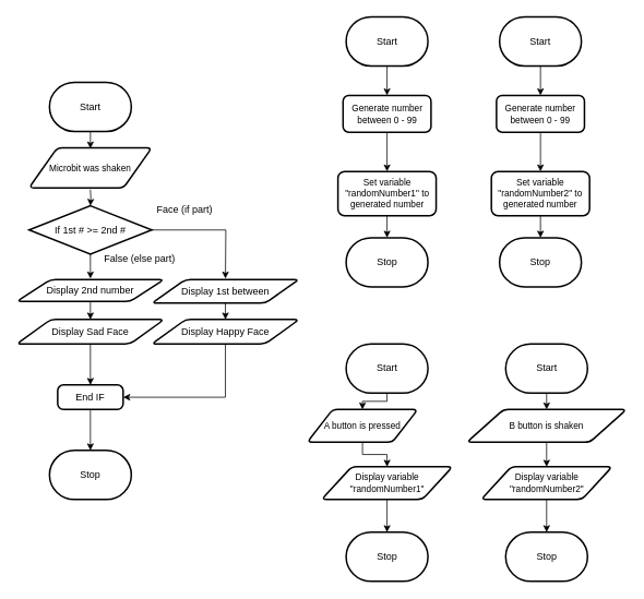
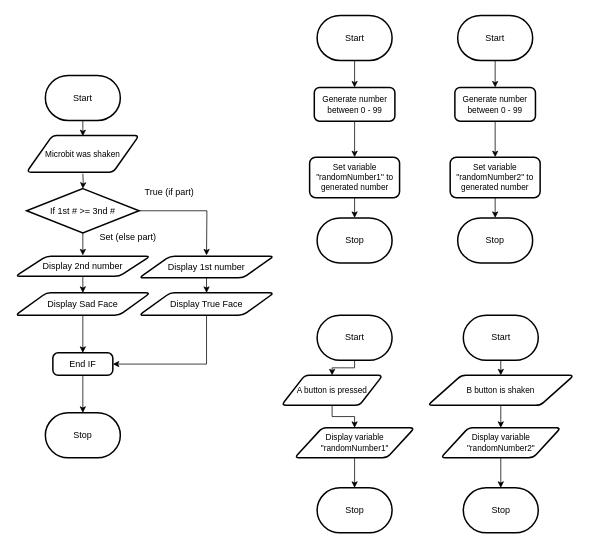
  <mxCell id="0" />
  <mxCell id="1" parent="0" />
  <mxCell id="2" style="edgeStyle=orthogonalEdgeStyle;html=1;rounded=0;entryX=0.5;entryY=0;entryDx=0;entryDy=0;" parent="1" source="3" edge="1"><mxGeometry relative="1" as="geometry"><mxPoint x="110" y="181" as="targetPoint" /></mxGeometry></mxCell>
  <mxCell id="3" value="Start" style="strokeWidth=2;html=1;shape=mxgraph.flowchart.terminator;whiteSpace=wrap;" parent="1" vertex="1"><mxGeometry x="60" y="100" width="100" height="60" as="geometry" /></mxCell>
  <mxCell id="4" value="Stop" style="strokeWidth=2;html=1;shape=mxgraph.flowchart.terminator;whiteSpace=wrap;" parent="1" vertex="1"><mxGeometry x="60" y="550" width="100" height="60" as="geometry" /></mxCell>
  <mxCell id="5" style="edgeStyle=orthogonalEdgeStyle;html=1;exitX=1;exitY=0.5;exitDx=0;exitDy=0;exitPerimeter=0;entryX=0.5;entryY=0;entryDx=0;entryDy=0;rounded=0;" edge="1" parent="1" source="7"><mxGeometry relative="1" as="geometry"><mxPoint x="275" y="340" as="targetPoint" /></mxGeometry></mxCell>
  <mxCell id="6" style="edgeStyle=orthogonalEdgeStyle;shape=connector;rounded=0;html=1;exitX=0.5;exitY=1;exitDx=0;exitDy=0;exitPerimeter=0;entryX=0.5;entryY=0;entryDx=0;entryDy=0;labelBackgroundColor=default;strokeColor=default;fontFamily=Helvetica;fontSize=11;fontColor=default;endArrow=classic;" edge="1" parent="1" source="7"><mxGeometry relative="1" as="geometry"><mxPoint x="110" y="340" as="targetPoint" /></mxGeometry></mxCell>
- <mxCell id="7" value="If 1st # &amp;gt;= 2nd #" style="strokeWidth=2;html=1;shape=mxgraph.flowchart.decision;whiteSpace=wrap;fillColor=none;" vertex="1" parent="1"><mxGeometry x="35" y="251" width="150" height="59" as="geometry" /></mxCell>
+ <mxCell id="7" value="If 1st # &amp;gt;= 3nd #" style="strokeWidth=2;html=1;shape=mxgraph.flowchart.decision;whiteSpace=wrap;fillColor=none;" vertex="1" parent="1"><mxGeometry x="35" y="251" width="150" height="59" as="geometry" /></mxCell>
  <mxCell id="8" style="edgeStyle=orthogonalEdgeStyle;shape=connector;rounded=0;html=1;exitX=0.5;exitY=1;exitDx=0;exitDy=0;entryX=0.5;entryY=0;entryDx=0;entryDy=0;entryPerimeter=0;labelBackgroundColor=default;strokeColor=default;fontFamily=Helvetica;fontSize=11;fontColor=default;endArrow=classic;" edge="1" parent="1" source="9" target="4"><mxGeometry relative="1" as="geometry" /></mxCell>
  <mxCell id="9" value="End IF" style="rounded=1;whiteSpace=wrap;html=1;absoluteArcSize=1;arcSize=14;strokeWidth=2;fillColor=none;" vertex="1" parent="1"><mxGeometry x="70" y="470" width="80" height="30" as="geometry" /></mxCell>
- <mxCell id="10" value="Face (if part)" style="text;html=1;align=center;verticalAlign=middle;resizable=0;points=[];autosize=1;strokeColor=none;fillColor=none;" vertex="1" parent="1"><mxGeometry x="180" y="241" width="90" height="30" as="geometry" /></mxCell>
+ <mxCell id="10" value="True (if part)" style="text;html=1;align=center;verticalAlign=middle;resizable=0;points=[];autosize=1;strokeColor=none;fillColor=none;" vertex="1" parent="1"><mxGeometry x="180" y="241" width="90" height="30" as="geometry" /></mxCell>
  <mxCell id="11" style="edgeStyle=orthogonalEdgeStyle;shape=connector;rounded=0;html=1;exitX=0.5;exitY=1;exitDx=0;exitDy=0;entryX=0.5;entryY=0;entryDx=0;entryDy=0;entryPerimeter=0;labelBackgroundColor=default;strokeColor=default;fontFamily=Helvetica;fontSize=11;fontColor=default;endArrow=classic;" edge="1" parent="1" target="7"><mxGeometry relative="1" as="geometry"><mxPoint x="110" y="231" as="sourcePoint" /></mxGeometry></mxCell>
- <mxCell id="12" value="False (else part)" style="text;html=1;align=center;verticalAlign=middle;resizable=0;points=[];autosize=1;strokeColor=none;fillColor=none;" vertex="1" parent="1"><mxGeometry x="115" y="301" width="110" height="30" as="geometry" /></mxCell>
+ <mxCell id="12" value="Set (else part)" style="text;html=1;align=center;verticalAlign=middle;resizable=0;points=[];autosize=1;strokeColor=none;fillColor=none;" vertex="1" parent="1"><mxGeometry x="115" y="301" width="110" height="30" as="geometry" /></mxCell>
  <mxCell id="13" style="edgeStyle=orthogonalEdgeStyle;shape=connector;rounded=0;html=1;exitX=0.5;exitY=1;exitDx=0;exitDy=0;exitPerimeter=0;entryX=0.5;entryY=0;entryDx=0;entryDy=0;labelBackgroundColor=default;strokeColor=default;fontFamily=Helvetica;fontSize=11;fontColor=default;endArrow=classic;" edge="1" parent="1" source="14" target="39"><mxGeometry relative="1" as="geometry"><mxPoint x="472.5" y="101" as="targetPoint" /></mxGeometry></mxCell>
  <mxCell id="14" value="Start" style="strokeWidth=2;html=1;shape=mxgraph.flowchart.terminator;whiteSpace=wrap;" vertex="1" parent="1"><mxGeometry x="422.5" y="20" width="100" height="60" as="geometry" /></mxCell>
  <mxCell id="15" value="Stop" style="strokeWidth=2;html=1;shape=mxgraph.flowchart.terminator;whiteSpace=wrap;" vertex="1" parent="1"><mxGeometry x="422.5" y="290" width="100" height="60" as="geometry" /></mxCell>
  <mxCell id="16" style="edgeStyle=orthogonalEdgeStyle;shape=connector;rounded=0;html=1;exitX=0.5;exitY=1;exitDx=0;exitDy=0;entryX=0.5;entryY=0;entryDx=0;entryDy=0;labelBackgroundColor=default;strokeColor=default;fontFamily=Helvetica;fontSize=11;fontColor=default;endArrow=classic;" edge="1" parent="1" source="39" target="18"><mxGeometry relative="1" as="geometry"><mxPoint x="472.5" y="191" as="sourcePoint" /></mxGeometry></mxCell>
  <mxCell id="17" style="edgeStyle=orthogonalEdgeStyle;shape=connector;rounded=0;html=1;exitX=0.5;exitY=1;exitDx=0;exitDy=0;entryX=0.5;entryY=0;entryDx=0;entryDy=0;entryPerimeter=0;labelBackgroundColor=default;strokeColor=default;fontFamily=Helvetica;fontSize=11;fontColor=default;endArrow=classic;" edge="1" parent="1" source="18" target="15"><mxGeometry relative="1" as="geometry" /></mxCell>
  <mxCell id="18" value="Set variable &quot;randomNumber1&quot; to generated number" style="rounded=1;whiteSpace=wrap;html=1;shadow=0;strokeWidth=2;fontFamily=Helvetica;fontSize=11;fontColor=default;fillColor=none;" vertex="1" parent="1"><mxGeometry x="412.5" y="209" width="120" height="54" as="geometry" /></mxCell>
  <mxCell id="19" style="edgeStyle=orthogonalEdgeStyle;shape=connector;rounded=0;html=1;exitX=0.5;exitY=1;exitDx=0;exitDy=0;exitPerimeter=0;entryX=0.5;entryY=0;entryDx=0;entryDy=0;labelBackgroundColor=default;strokeColor=default;fontFamily=Helvetica;fontSize=11;fontColor=default;endArrow=classic;" edge="1" parent="1" source="20" target="32"><mxGeometry relative="1" as="geometry" /></mxCell>
  <mxCell id="20" value="Start" style="strokeWidth=2;html=1;shape=mxgraph.flowchart.terminator;whiteSpace=wrap;" vertex="1" parent="1"><mxGeometry x="422.5" y="420" width="100" height="60" as="geometry" /></mxCell>
  <mxCell id="21" value="Stop" style="strokeWidth=2;html=1;shape=mxgraph.flowchart.terminator;whiteSpace=wrap;" vertex="1" parent="1"><mxGeometry x="422.5" y="650" width="100" height="60" as="geometry" /></mxCell>
  <mxCell id="22" style="edgeStyle=orthogonalEdgeStyle;shape=connector;rounded=0;html=1;exitX=0.5;exitY=1;exitDx=0;exitDy=0;entryX=0.5;entryY=0;entryDx=0;entryDy=0;labelBackgroundColor=default;strokeColor=default;fontFamily=Helvetica;fontSize=11;fontColor=default;endArrow=classic;" edge="1" parent="1" source="23" target="29"><mxGeometry relative="1" as="geometry" /></mxCell>
- <mxCell id="23" value="&lt;span style=&quot;font-size: 12px;&quot;&gt;Display 1st between&lt;/span&gt;" style="shape=parallelogram;html=1;strokeWidth=2;perimeter=parallelogramPerimeter;whiteSpace=wrap;rounded=1;arcSize=12;size=0.23;shadow=0;fontFamily=Helvetica;fontSize=11;fontColor=default;fillColor=none;" vertex="1" parent="1"><mxGeometry x="185" y="341" width="180" height="29" as="geometry" /></mxCell>
+ <mxCell id="23" value="&lt;span style=&quot;font-size: 12px;&quot;&gt;Display 1st number&lt;/span&gt;" style="shape=parallelogram;html=1;strokeWidth=2;perimeter=parallelogramPerimeter;whiteSpace=wrap;rounded=1;arcSize=12;size=0.23;shadow=0;fontFamily=Helvetica;fontSize=11;fontColor=default;fillColor=none;" vertex="1" parent="1"><mxGeometry x="185" y="341" width="180" height="29" as="geometry" /></mxCell>
  <mxCell id="24" style="edgeStyle=orthogonalEdgeStyle;shape=connector;rounded=0;html=1;exitX=0.5;exitY=1;exitDx=0;exitDy=0;entryX=0.5;entryY=0;entryDx=0;entryDy=0;labelBackgroundColor=default;strokeColor=default;fontFamily=Helvetica;fontSize=11;fontColor=default;endArrow=classic;" edge="1" parent="1" source="25" target="27"><mxGeometry relative="1" as="geometry" /></mxCell>
  <mxCell id="25" value="&lt;span style=&quot;font-size: 12px;&quot;&gt;Display 2nd number&lt;/span&gt;" style="shape=parallelogram;html=1;strokeWidth=2;perimeter=parallelogramPerimeter;whiteSpace=wrap;rounded=1;arcSize=12;size=0.23;shadow=0;fontFamily=Helvetica;fontSize=11;fontColor=default;fillColor=none;" vertex="1" parent="1"><mxGeometry x="20" y="341" width="180" height="27" as="geometry" /></mxCell>
  <mxCell id="26" style="edgeStyle=orthogonalEdgeStyle;shape=connector;rounded=0;html=1;exitX=0.5;exitY=1;exitDx=0;exitDy=0;entryX=0.5;entryY=0;entryDx=0;entryDy=0;labelBackgroundColor=default;strokeColor=default;fontFamily=Helvetica;fontSize=11;fontColor=default;endArrow=classic;" edge="1" parent="1" source="27" target="9"><mxGeometry relative="1" as="geometry" /></mxCell>
  <mxCell id="27" value="&lt;span style=&quot;font-size: 12px;&quot;&gt;Display Sad Face&lt;/span&gt;" style="shape=parallelogram;html=1;strokeWidth=2;perimeter=parallelogramPerimeter;whiteSpace=wrap;rounded=1;arcSize=12;size=0.23;shadow=0;fontFamily=Helvetica;fontSize=11;fontColor=default;fillColor=none;" vertex="1" parent="1"><mxGeometry x="20" y="390" width="180" height="30" as="geometry" /></mxCell>
  <mxCell id="28" style="edgeStyle=orthogonalEdgeStyle;shape=connector;rounded=0;html=1;exitX=0.5;exitY=1;exitDx=0;exitDy=0;entryX=1;entryY=0.5;entryDx=0;entryDy=0;labelBackgroundColor=default;strokeColor=default;fontFamily=Helvetica;fontSize=11;fontColor=default;endArrow=classic;" edge="1" parent="1" source="29" target="9"><mxGeometry relative="1" as="geometry" /></mxCell>
- <mxCell id="29" value="&lt;span style=&quot;font-size: 12px;&quot;&gt;Display Happy Face&lt;/span&gt;" style="shape=parallelogram;html=1;strokeWidth=2;perimeter=parallelogramPerimeter;whiteSpace=wrap;rounded=1;arcSize=12;size=0.23;shadow=0;fontFamily=Helvetica;fontSize=11;fontColor=default;fillColor=none;" vertex="1" parent="1"><mxGeometry x="185" y="390" width="180" height="30" as="geometry" /></mxCell>
+ <mxCell id="29" value="&lt;span style=&quot;font-size: 12px;&quot;&gt;Display True Face&lt;/span&gt;" style="shape=parallelogram;html=1;strokeWidth=2;perimeter=parallelogramPerimeter;whiteSpace=wrap;rounded=1;arcSize=12;size=0.23;shadow=0;fontFamily=Helvetica;fontSize=11;fontColor=default;fillColor=none;" vertex="1" parent="1"><mxGeometry x="185" y="390" width="180" height="30" as="geometry" /></mxCell>
  <mxCell id="30" value="Microbit was shaken" style="shape=parallelogram;html=1;strokeWidth=2;perimeter=parallelogramPerimeter;whiteSpace=wrap;rounded=1;arcSize=12;size=0.23;shadow=0;fontFamily=Helvetica;fontSize=11;fontColor=default;fillColor=none;" vertex="1" parent="1"><mxGeometry x="35" y="180" width="150" height="49" as="geometry" /></mxCell>
  <mxCell id="31" style="edgeStyle=orthogonalEdgeStyle;shape=connector;rounded=0;html=1;exitX=0.5;exitY=1;exitDx=0;exitDy=0;entryX=0.5;entryY=0;entryDx=0;entryDy=0;labelBackgroundColor=default;strokeColor=default;fontFamily=Helvetica;fontSize=11;fontColor=default;endArrow=classic;" edge="1" parent="1" source="32" target="42"><mxGeometry relative="1" as="geometry" /></mxCell>
  <mxCell id="32" value="A button is pressed" style="shape=parallelogram;html=1;strokeWidth=2;perimeter=parallelogramPerimeter;whiteSpace=wrap;rounded=1;arcSize=12;size=0.23;shadow=0;fontFamily=Helvetica;fontSize=11;fontColor=default;fillColor=none;" vertex="1" parent="1"><mxGeometry x="375" y="500" width="135" height="40" as="geometry" /></mxCell>
  <mxCell id="33" style="edgeStyle=orthogonalEdgeStyle;shape=connector;rounded=0;html=1;exitX=0.5;exitY=1;exitDx=0;exitDy=0;exitPerimeter=0;entryX=0.5;entryY=0;entryDx=0;entryDy=0;labelBackgroundColor=default;strokeColor=default;fontFamily=Helvetica;fontSize=11;fontColor=default;endArrow=classic;" edge="1" source="34" target="40" parent="1"><mxGeometry relative="1" as="geometry"><mxPoint x="660" y="101" as="targetPoint" /></mxGeometry></mxCell>
  <mxCell id="34" value="Start" style="strokeWidth=2;html=1;shape=mxgraph.flowchart.terminator;whiteSpace=wrap;" vertex="1" parent="1"><mxGeometry x="610" y="20" width="100" height="60" as="geometry" /></mxCell>
  <mxCell id="35" value="Stop" style="strokeWidth=2;html=1;shape=mxgraph.flowchart.terminator;whiteSpace=wrap;" vertex="1" parent="1"><mxGeometry x="610" y="290" width="100" height="60" as="geometry" /></mxCell>
  <mxCell id="36" style="edgeStyle=orthogonalEdgeStyle;shape=connector;rounded=0;html=1;exitX=0.5;exitY=1;exitDx=0;exitDy=0;entryX=0.5;entryY=0;entryDx=0;entryDy=0;labelBackgroundColor=default;strokeColor=default;fontFamily=Helvetica;fontSize=11;fontColor=default;endArrow=classic;" edge="1" source="40" target="38" parent="1"><mxGeometry relative="1" as="geometry"><mxPoint x="660" y="191" as="sourcePoint" /></mxGeometry></mxCell>
  <mxCell id="37" style="edgeStyle=orthogonalEdgeStyle;shape=connector;rounded=0;html=1;exitX=0.5;exitY=1;exitDx=0;exitDy=0;entryX=0.5;entryY=0;entryDx=0;entryDy=0;entryPerimeter=0;labelBackgroundColor=default;strokeColor=default;fontFamily=Helvetica;fontSize=11;fontColor=default;endArrow=classic;" edge="1" source="38" target="35" parent="1"><mxGeometry relative="1" as="geometry" /></mxCell>
  <mxCell id="38" value="Set variable &quot;randomNumber2&quot; to generated number" style="rounded=1;whiteSpace=wrap;html=1;shadow=0;strokeWidth=2;fontFamily=Helvetica;fontSize=11;fontColor=default;fillColor=none;" vertex="1" parent="1"><mxGeometry x="600" y="209" width="120" height="54" as="geometry" /></mxCell>
  <mxCell id="39" value="Generate number between 0 - 99" style="rounded=1;whiteSpace=wrap;html=1;absoluteArcSize=1;arcSize=14;strokeWidth=2;shadow=0;fontFamily=Helvetica;fontSize=11;fontColor=default;fillColor=none;" vertex="1" parent="1"><mxGeometry x="418.75" y="116" width="107.5" height="45" as="geometry" /></mxCell>
  <mxCell id="40" value="Generate number between 0 - 99" style="rounded=1;whiteSpace=wrap;html=1;absoluteArcSize=1;arcSize=14;strokeWidth=2;shadow=0;fontFamily=Helvetica;fontSize=11;fontColor=default;fillColor=none;" vertex="1" parent="1"><mxGeometry x="606.25" y="116" width="107.5" height="45" as="geometry" /></mxCell>
  <mxCell id="41" style="edgeStyle=orthogonalEdgeStyle;shape=connector;rounded=0;html=1;exitX=0.5;exitY=1;exitDx=0;exitDy=0;entryX=0.5;entryY=0;entryDx=0;entryDy=0;entryPerimeter=0;labelBackgroundColor=default;strokeColor=default;fontFamily=Helvetica;fontSize=11;fontColor=default;endArrow=classic;" edge="1" parent="1" source="42" target="21"><mxGeometry relative="1" as="geometry" /></mxCell>
  <mxCell id="42" value="Display variable &quot;randomNumber1&quot;" style="shape=parallelogram;html=1;strokeWidth=2;perimeter=parallelogramPerimeter;whiteSpace=wrap;rounded=1;arcSize=12;size=0.23;shadow=0;fontFamily=Helvetica;fontSize=11;fontColor=default;fillColor=none;" vertex="1" parent="1"><mxGeometry x="392.5" y="570" width="160" height="40" as="geometry" /></mxCell>
  <mxCell id="43" style="edgeStyle=orthogonalEdgeStyle;shape=connector;rounded=0;html=1;exitX=0.5;exitY=1;exitDx=0;exitDy=0;exitPerimeter=0;entryX=0.5;entryY=0;entryDx=0;entryDy=0;labelBackgroundColor=default;strokeColor=default;fontFamily=Helvetica;fontSize=11;fontColor=default;endArrow=classic;" edge="1" source="44" target="47" parent="1"><mxGeometry relative="1" as="geometry" /></mxCell>
  <mxCell id="44" value="Start" style="strokeWidth=2;html=1;shape=mxgraph.flowchart.terminator;whiteSpace=wrap;" vertex="1" parent="1"><mxGeometry x="617.5" y="420" width="100" height="60" as="geometry" /></mxCell>
  <mxCell id="45" value="Stop" style="strokeWidth=2;html=1;shape=mxgraph.flowchart.terminator;whiteSpace=wrap;" vertex="1" parent="1"><mxGeometry x="617.5" y="650" width="100" height="60" as="geometry" /></mxCell>
  <mxCell id="46" style="edgeStyle=orthogonalEdgeStyle;shape=connector;rounded=0;html=1;exitX=0.5;exitY=1;exitDx=0;exitDy=0;entryX=0.5;entryY=0;entryDx=0;entryDy=0;labelBackgroundColor=default;strokeColor=default;fontFamily=Helvetica;fontSize=11;fontColor=default;endArrow=classic;" edge="1" source="47" target="49" parent="1"><mxGeometry relative="1" as="geometry" /></mxCell>
  <mxCell id="47" value="B button is shaken" style="shape=parallelogram;html=1;strokeWidth=2;perimeter=parallelogramPerimeter;whiteSpace=wrap;rounded=1;arcSize=12;size=0.23;shadow=0;fontFamily=Helvetica;fontSize=11;fontColor=default;fillColor=none;" vertex="1" parent="1"><mxGeometry x="570" y="500" width="195" height="40" as="geometry" /></mxCell>
  <mxCell id="48" style="edgeStyle=orthogonalEdgeStyle;shape=connector;rounded=0;html=1;exitX=0.5;exitY=1;exitDx=0;exitDy=0;entryX=0.5;entryY=0;entryDx=0;entryDy=0;entryPerimeter=0;labelBackgroundColor=default;strokeColor=default;fontFamily=Helvetica;fontSize=11;fontColor=default;endArrow=classic;" edge="1" source="49" target="45" parent="1"><mxGeometry relative="1" as="geometry" /></mxCell>
  <mxCell id="49" value="Display variable &quot;randomNumber2&quot;" style="shape=parallelogram;html=1;strokeWidth=2;perimeter=parallelogramPerimeter;whiteSpace=wrap;rounded=1;arcSize=12;size=0.23;shadow=0;fontFamily=Helvetica;fontSize=11;fontColor=default;fillColor=none;" vertex="1" parent="1"><mxGeometry x="587.5" y="570" width="160" height="40" as="geometry" /></mxCell>
